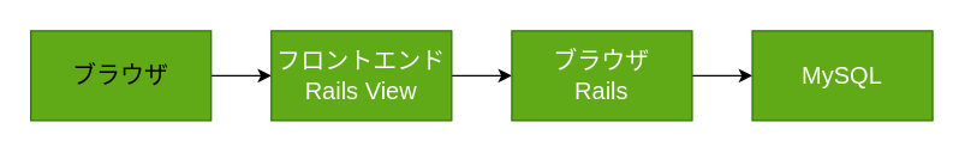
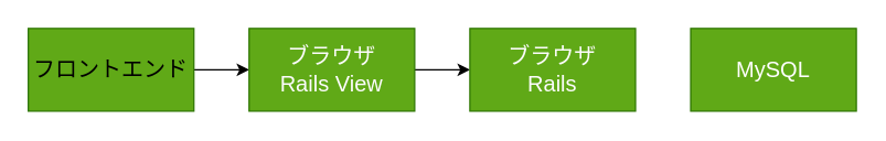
  <mxCell id="0" />
  <mxCell id="1" parent="0" />
  <mxCell id="2" value="" style="edgeStyle=orthogonalEdgeStyle;rounded=0;orthogonalLoop=1;jettySize=auto;html=1;" edge="1" parent="1" source="3" target="5"><mxGeometry relative="1" as="geometry" /></mxCell>
- <mxCell id="3" value="&lt;font style=&quot;color: light-dark(rgb(0, 0, 0), rgb(252, 252, 252)); font-size: 16px;&quot; face=&quot;Helvetica&quot;&gt;ブラウザ&lt;/font&gt;" style="rounded=0;whiteSpace=wrap;html=1;fillColor=#60a917;fontColor=#ffffff;strokeColor=#2D7600;" vertex="1" parent="1"><mxGeometry x="20" y="20" width="120" height="60" as="geometry" /></mxCell>
+ <mxCell id="3" value="&lt;font style=&quot;color: light-dark(rgb(0, 0, 0), rgb(252, 252, 252)); font-size: 16px;&quot; face=&quot;Helvetica&quot;&gt;フロントエンド&lt;/font&gt;" style="rounded=0;whiteSpace=wrap;html=1;fillColor=#60a917;fontColor=#ffffff;strokeColor=#2D7600;" vertex="1" parent="1"><mxGeometry x="20" y="20" width="120" height="60" as="geometry" /></mxCell>
  <mxCell id="4" value="" style="edgeStyle=orthogonalEdgeStyle;rounded=0;orthogonalLoop=1;jettySize=auto;html=1;" edge="1" parent="1" source="5" target="7"><mxGeometry relative="1" as="geometry" /></mxCell>
- <mxCell id="5" value="&lt;font style=&quot;color: light-dark(rgb(252, 252, 252), rgb(255, 255, 255)); font-size: 16px;&quot;&gt;フロントエンド&lt;br&gt;Rails View&lt;/font&gt;" style="rounded=0;whiteSpace=wrap;html=1;fillColor=#60a917;fontColor=#ffffff;strokeColor=#2D7600;" vertex="1" parent="1"><mxGeometry x="180" y="20" width="120" height="60" as="geometry" /></mxCell>
- <mxCell id="6" value="" style="edgeStyle=orthogonalEdgeStyle;rounded=0;orthogonalLoop=1;jettySize=auto;html=1;" edge="1" parent="1" source="7" target="8"><mxGeometry relative="1" as="geometry" /></mxCell>
+ <mxCell id="5" value="&lt;font style=&quot;color: light-dark(rgb(252, 252, 252), rgb(255, 255, 255)); font-size: 16px;&quot;&gt;ブラウザ&lt;br&gt;Rails View&lt;/font&gt;" style="rounded=0;whiteSpace=wrap;html=1;fillColor=#60a917;fontColor=#ffffff;strokeColor=#2D7600;" vertex="1" parent="1"><mxGeometry x="180" y="20" width="120" height="60" as="geometry" /></mxCell>
  <mxCell id="7" value="&lt;font style=&quot;color: light-dark(rgb(252, 252, 252), rgb(255, 255, 255)); font-size: 16px;&quot;&gt;ブラウザ&lt;br&gt;Rails&lt;/font&gt;" style="rounded=0;whiteSpace=wrap;html=1;fillColor=#60a917;fontColor=#ffffff;strokeColor=#2D7600;" vertex="1" parent="1"><mxGeometry x="340" y="20" width="120" height="60" as="geometry" /></mxCell>
  <mxCell id="8" value="&lt;font style=&quot;color: light-dark(rgb(255, 255, 255), rgb(255, 255, 255));&quot;&gt;&lt;span style=&quot;font-size: 16px;&quot;&gt;MySQL&lt;/span&gt;&lt;/font&gt;" style="rounded=0;whiteSpace=wrap;html=1;fillColor=#60a917;fontColor=#ffffff;strokeColor=#2D7600;" vertex="1" parent="1"><mxGeometry x="500" y="20" width="120" height="60" as="geometry" /></mxCell>
